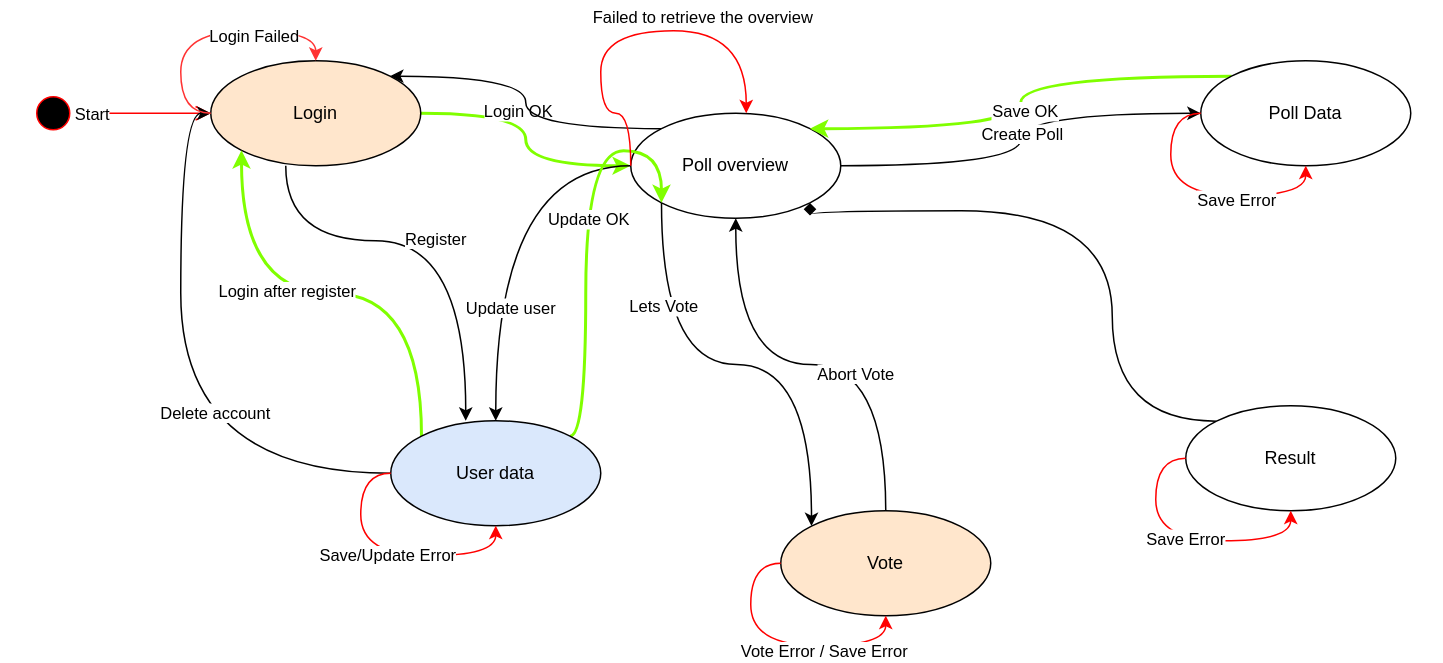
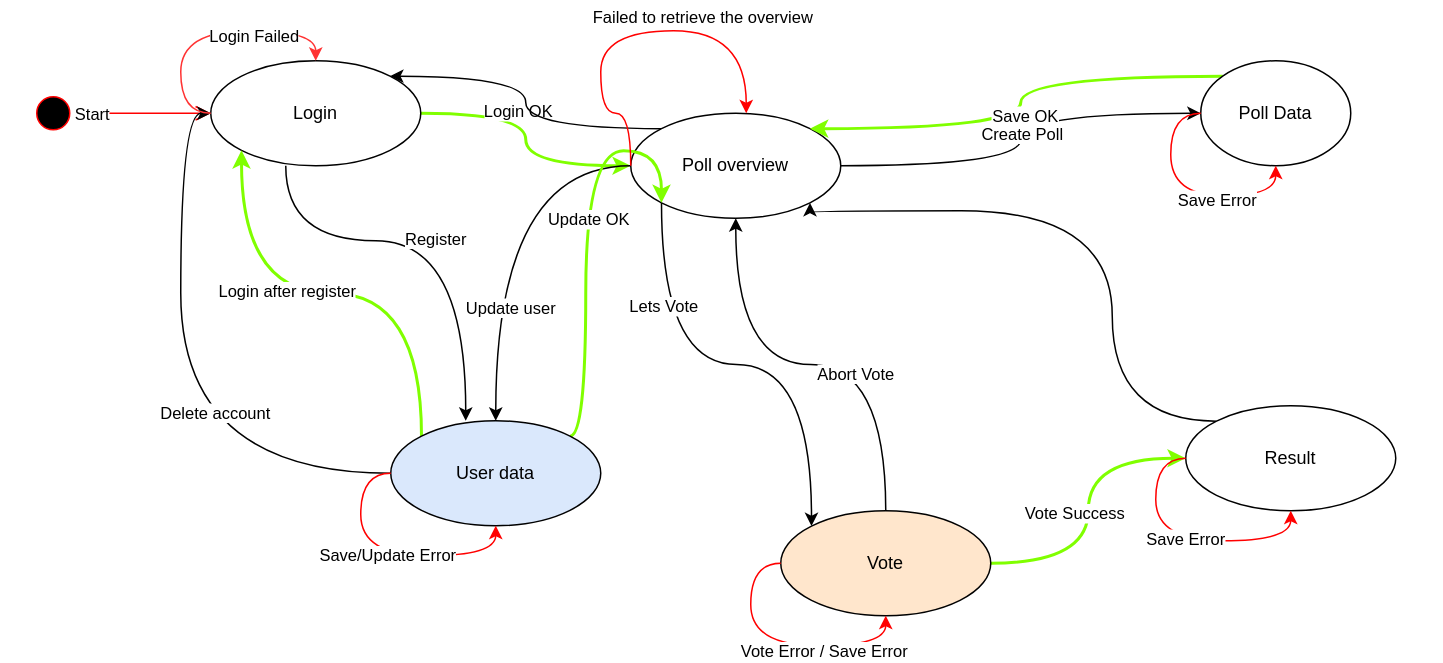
  <mxCell id="0" />
  <mxCell id="1" parent="0" />
  <mxCell id="2" value="" style="ellipse;html=1;shape=startState;fillColor=#000000;strokeColor=#ff0000;" vertex="1" parent="1"><mxGeometry x="20" y="60" width="30" height="30" as="geometry" /></mxCell>
  <mxCell id="3" value="" style="edgeStyle=orthogonalEdgeStyle;html=1;verticalAlign=bottom;endArrow=open;endSize=8;strokeColor=#ff0000;" edge="1" source="2" parent="1"><mxGeometry relative="1" as="geometry"><mxPoint x="140" y="75" as="targetPoint" /></mxGeometry></mxCell>
  <mxCell id="4" value="Start" style="edgeLabel;html=1;align=center;verticalAlign=middle;resizable=0;points=[];" vertex="1" connectable="0" parent="3"><mxGeometry x="-0.778" relative="1" as="geometry"><mxPoint as="offset" /></mxGeometry></mxCell>
  <mxCell id="5" style="edgeStyle=orthogonalEdgeStyle;curved=1;orthogonalLoop=1;jettySize=auto;html=1;exitX=0.5;exitY=1;exitDx=0;exitDy=0;" edge="1" parent="1"><mxGeometry relative="1" as="geometry"><mxPoint x="190" y="110" as="sourcePoint" /><mxPoint x="310" y="280" as="targetPoint" /><Array as="points"><mxPoint x="190" y="160" /><mxPoint x="310" y="160" /></Array></mxGeometry></mxCell>
  <mxCell id="6" value="Register" style="edgeLabel;html=1;align=center;verticalAlign=middle;resizable=0;points=[];" vertex="1" connectable="0" parent="5"><mxGeometry x="0.028" y="2" relative="1" as="geometry"><mxPoint as="offset" /></mxGeometry></mxCell>
  <mxCell id="7" style="edgeStyle=orthogonalEdgeStyle;curved=1;orthogonalLoop=1;jettySize=auto;html=1;exitX=1;exitY=0.5;exitDx=0;exitDy=0;entryX=0;entryY=0.5;entryDx=0;entryDy=0;strokeColor=#80FF00;strokeWidth=2;" edge="1" parent="1" source="9" target="17"><mxGeometry relative="1" as="geometry" /></mxCell>
  <mxCell id="8" value="Login OK" style="edgeLabel;html=1;align=center;verticalAlign=middle;resizable=0;points=[];" vertex="1" connectable="0" parent="7"><mxGeometry x="-0.271" y="2" relative="1" as="geometry"><mxPoint as="offset" /></mxGeometry></mxCell>
- <mxCell id="9" value="Login" style="ellipse;whiteSpace=wrap;html=1;fillColor=#ffe6cc;" vertex="1" parent="1"><mxGeometry x="140" y="40" width="140" height="70" as="geometry" /></mxCell>
+ <mxCell id="9" value="Login" style="ellipse;whiteSpace=wrap;html=1;" vertex="1" parent="1"><mxGeometry x="140" y="40" width="140" height="70" as="geometry" /></mxCell>
  <mxCell id="10" style="edgeStyle=orthogonalEdgeStyle;orthogonalLoop=1;jettySize=auto;html=1;curved=1;" edge="1" parent="1" source="17" target="24"><mxGeometry relative="1" as="geometry" /></mxCell>
  <mxCell id="11" value="Update user" style="edgeLabel;html=1;align=center;verticalAlign=middle;resizable=0;points=[];" vertex="1" connectable="0" parent="10"><mxGeometry x="0.18" y="9" relative="1" as="geometry"><mxPoint y="31" as="offset" /></mxGeometry></mxCell>
  <mxCell id="12" style="edgeStyle=orthogonalEdgeStyle;curved=1;orthogonalLoop=1;jettySize=auto;html=1;exitX=1;exitY=0.5;exitDx=0;exitDy=0;" edge="1" parent="1" source="17" target="34"><mxGeometry relative="1" as="geometry" /></mxCell>
  <mxCell id="13" value="Create Poll" style="edgeLabel;html=1;align=center;verticalAlign=middle;resizable=0;points=[];" vertex="1" connectable="0" parent="12"><mxGeometry x="0.033" relative="1" as="geometry"><mxPoint as="offset" /></mxGeometry></mxCell>
  <mxCell id="14" style="edgeStyle=orthogonalEdgeStyle;curved=1;orthogonalLoop=1;jettySize=auto;html=1;exitX=0;exitY=0;exitDx=0;exitDy=0;entryX=1;entryY=0;entryDx=0;entryDy=0;strokeWidth=1;" edge="1" parent="1" source="17" target="9"><mxGeometry relative="1" as="geometry" /></mxCell>
  <mxCell id="15" style="edgeStyle=orthogonalEdgeStyle;curved=1;orthogonalLoop=1;jettySize=auto;html=1;exitX=0;exitY=1;exitDx=0;exitDy=0;entryX=0;entryY=0;entryDx=0;entryDy=0;strokeColor=#000000;strokeWidth=1;" edge="1" parent="1" source="17" target="29"><mxGeometry relative="1" as="geometry" /></mxCell>
  <mxCell id="16" value="Lets Vote" style="edgeLabel;html=1;align=center;verticalAlign=middle;resizable=0;points=[];" vertex="1" connectable="0" parent="15"><mxGeometry x="-0.308" y="39" relative="1" as="geometry"><mxPoint as="offset" /></mxGeometry></mxCell>
  <mxCell id="17" value="Poll overview" style="ellipse;whiteSpace=wrap;html=1;" vertex="1" parent="1"><mxGeometry x="420" y="75" width="140" height="70" as="geometry" /></mxCell>
  <mxCell id="18" style="edgeStyle=orthogonalEdgeStyle;curved=1;orthogonalLoop=1;jettySize=auto;html=1;exitX=0;exitY=0;exitDx=0;exitDy=0;entryX=0;entryY=1;entryDx=0;entryDy=0;strokeWidth=2;strokeColor=#80FF00;" edge="1" parent="1" source="24" target="9"><mxGeometry relative="1" as="geometry" /></mxCell>
  <mxCell id="19" value="Login after register" style="edgeLabel;html=1;align=center;verticalAlign=middle;resizable=0;points=[];" vertex="1" connectable="0" parent="18"><mxGeometry x="-0.048" y="3" relative="1" as="geometry"><mxPoint x="-37.75" y="-5" as="offset" /></mxGeometry></mxCell>
  <mxCell id="20" style="edgeStyle=orthogonalEdgeStyle;curved=1;orthogonalLoop=1;jettySize=auto;html=1;exitX=0;exitY=0.5;exitDx=0;exitDy=0;entryX=0;entryY=0.5;entryDx=0;entryDy=0;strokeColor=#000000;strokeWidth=1;" edge="1" parent="1" source="24" target="9"><mxGeometry relative="1" as="geometry" /></mxCell>
  <mxCell id="21" value="Delete account" style="edgeLabel;html=1;align=center;verticalAlign=middle;resizable=0;points=[];" vertex="1" connectable="0" parent="20"><mxGeometry x="-0.41" y="-41" relative="1" as="geometry"><mxPoint as="offset" /></mxGeometry></mxCell>
  <mxCell id="22" style="edgeStyle=orthogonalEdgeStyle;curved=1;orthogonalLoop=1;jettySize=auto;html=1;exitX=1;exitY=0;exitDx=0;exitDy=0;entryX=0;entryY=1;entryDx=0;entryDy=0;strokeWidth=2;strokeColor=#80FF00;" edge="1" parent="1" source="24" target="17"><mxGeometry relative="1" as="geometry"><Array as="points"><mxPoint x="390" y="290" /><mxPoint x="390" y="100" /></Array></mxGeometry></mxCell>
  <mxCell id="23" value="Update OK" style="edgeLabel;html=1;align=center;verticalAlign=middle;resizable=0;points=[];" vertex="1" connectable="0" parent="22"><mxGeometry x="-0.135" y="-1" relative="1" as="geometry"><mxPoint y="-31.8" as="offset" /></mxGeometry></mxCell>
  <mxCell id="24" value="User data" style="ellipse;whiteSpace=wrap;html=1;fillColor=#dae8fc;" vertex="1" parent="1"><mxGeometry x="260" y="280" width="140" height="70" as="geometry" /></mxCell>
+ <mxCell id="25" style="edgeStyle=orthogonalEdgeStyle;curved=1;orthogonalLoop=1;jettySize=auto;html=1;exitX=1;exitY=0.5;exitDx=0;exitDy=0;entryX=0;entryY=0.5;entryDx=0;entryDy=0;strokeWidth=2;strokeColor=#80FF00;" edge="1" parent="1" source="29" target="31"><mxGeometry relative="1" as="geometry" /></mxCell>
+ <mxCell id="26" value="Vote Success&lt;br&gt;" style="edgeLabel;html=1;align=center;verticalAlign=middle;resizable=0;points=[];" vertex="1" connectable="0" parent="25"><mxGeometry x="0.267" y="-2" relative="1" as="geometry"><mxPoint x="-12" y="28" as="offset" /></mxGeometry></mxCell>
  <mxCell id="27" style="edgeStyle=orthogonalEdgeStyle;curved=1;orthogonalLoop=1;jettySize=auto;html=1;exitX=0.5;exitY=0;exitDx=0;exitDy=0;entryX=0.5;entryY=1;entryDx=0;entryDy=0;strokeColor=#000000;strokeWidth=1;" edge="1" parent="1" source="29" target="17"><mxGeometry relative="1" as="geometry" /></mxCell>
  <mxCell id="28" value="Abort Vote" style="edgeLabel;html=1;align=center;verticalAlign=middle;resizable=0;points=[];" vertex="1" connectable="0" parent="27"><mxGeometry x="-0.376" y="21" relative="1" as="geometry"><mxPoint as="offset" /></mxGeometry></mxCell>
  <mxCell id="29" value="Vote" style="ellipse;whiteSpace=wrap;html=1;fillColor=#ffe6cc;" vertex="1" parent="1"><mxGeometry x="520" y="340" width="140" height="70" as="geometry" /></mxCell>
- <mxCell id="30" style="edgeStyle=orthogonalEdgeStyle;curved=1;orthogonalLoop=1;jettySize=auto;html=1;exitX=0;exitY=0;exitDx=0;exitDy=0;entryX=1;entryY=1;entryDx=0;entryDy=0;strokeColor=#000000;strokeWidth=1;endArrow=diamond;" edge="1" parent="1" source="31" target="17"><mxGeometry relative="1" as="geometry"><Array as="points"><mxPoint x="741" y="140" /><mxPoint x="540" y="140" /></Array></mxGeometry></mxCell>
+ <mxCell id="30" style="edgeStyle=orthogonalEdgeStyle;curved=1;orthogonalLoop=1;jettySize=auto;html=1;exitX=0;exitY=0;exitDx=0;exitDy=0;entryX=1;entryY=1;entryDx=0;entryDy=0;strokeColor=#000000;strokeWidth=1;" edge="1" parent="1" source="31" target="17"><mxGeometry relative="1" as="geometry"><Array as="points"><mxPoint x="741" y="140" /><mxPoint x="540" y="140" /></Array></mxGeometry></mxCell>
  <mxCell id="31" value="Result" style="ellipse;whiteSpace=wrap;html=1;" vertex="1" parent="1"><mxGeometry x="790" y="270" width="140" height="70" as="geometry" /></mxCell>
  <mxCell id="32" style="edgeStyle=orthogonalEdgeStyle;curved=1;orthogonalLoop=1;jettySize=auto;html=1;exitX=0;exitY=0;exitDx=0;exitDy=0;entryX=1;entryY=0;entryDx=0;entryDy=0;strokeWidth=2;strokeColor=#80FF00;" edge="1" parent="1" source="34" target="17"><mxGeometry relative="1" as="geometry" /></mxCell>
  <mxCell id="33" value="Save OK" style="edgeLabel;html=1;align=center;verticalAlign=middle;resizable=0;points=[];" vertex="1" connectable="0" parent="32"><mxGeometry x="0.036" y="2" relative="1" as="geometry"><mxPoint as="offset" /></mxGeometry></mxCell>
- <mxCell id="34" value="Poll Data" style="ellipse;whiteSpace=wrap;html=1;" vertex="1" parent="1"><mxGeometry x="800" y="40" width="140" height="70" as="geometry" /></mxCell>
+ <mxCell id="34" value="Poll Data" style="ellipse;whiteSpace=wrap;html=1;" vertex="1" parent="1"><mxGeometry x="800" y="40" width="100" height="70" as="geometry" /></mxCell>
  <mxCell id="35" value="Save/Update Error&lt;br&gt;" style="edgeStyle=orthogonalEdgeStyle;curved=1;orthogonalLoop=1;jettySize=auto;html=1;exitX=0;exitY=0.5;exitDx=0;exitDy=0;strokeColor=#FF0000;" edge="1" parent="1" source="24" target="24"><mxGeometry relative="1" as="geometry" /></mxCell>
  <mxCell id="36" style="edgeStyle=orthogonalEdgeStyle;curved=1;orthogonalLoop=1;jettySize=auto;html=1;exitX=0;exitY=0.5;exitDx=0;exitDy=0;entryX=0.5;entryY=1;entryDx=0;entryDy=0;strokeColor=#FF0000;" edge="1" parent="1" source="29" target="29"><mxGeometry relative="1" as="geometry" /></mxCell>
  <mxCell id="37" value="Vote Error / Save Error" style="edgeLabel;html=1;align=center;verticalAlign=middle;resizable=0;points=[];" vertex="1" connectable="0" parent="36"><mxGeometry x="0.33" y="-3" relative="1" as="geometry"><mxPoint as="offset" /></mxGeometry></mxCell>
  <mxCell id="38" style="edgeStyle=orthogonalEdgeStyle;curved=1;orthogonalLoop=1;jettySize=auto;html=1;exitX=0;exitY=0.5;exitDx=0;exitDy=0;fillColor=#e51400;strokeColor=#FF0000;" edge="1" parent="1" source="31" target="31"><mxGeometry relative="1" as="geometry" /></mxCell>
  <mxCell id="39" value="Save Error&lt;br&gt;" style="edgeLabel;html=1;align=center;verticalAlign=middle;resizable=0;points=[];" vertex="1" connectable="0" parent="38"><mxGeometry x="0.016" y="2" relative="1" as="geometry"><mxPoint as="offset" /></mxGeometry></mxCell>
  <mxCell id="40" style="edgeStyle=orthogonalEdgeStyle;curved=1;orthogonalLoop=1;jettySize=auto;html=1;exitX=0;exitY=0.5;exitDx=0;exitDy=0;strokeColor=#FF0000;" edge="1" parent="1" source="34" target="34"><mxGeometry relative="1" as="geometry" /></mxCell>
  <mxCell id="41" value="Save Error&lt;br&gt;" style="edgeLabel;html=1;align=center;verticalAlign=middle;resizable=0;points=[];" vertex="1" connectable="0" parent="40"><mxGeometry x="0.276" y="-2" relative="1" as="geometry"><mxPoint as="offset" /></mxGeometry></mxCell>
  <mxCell id="42" style="edgeStyle=orthogonalEdgeStyle;curved=1;orthogonalLoop=1;jettySize=auto;html=1;exitX=0;exitY=0.5;exitDx=0;exitDy=0;entryX=0.5;entryY=0;entryDx=0;entryDy=0;strokeColor=#FF3333;" edge="1" parent="1" source="9" target="9"><mxGeometry relative="1" as="geometry"><Array as="points"><mxPoint x="120" y="75" /><mxPoint x="120" y="20" /><mxPoint x="210" y="20" /></Array></mxGeometry></mxCell>
  <mxCell id="43" value="Login Failed&lt;br&gt;" style="edgeLabel;html=1;align=center;verticalAlign=middle;resizable=0;points=[];" vertex="1" connectable="0" parent="42"><mxGeometry x="0.33" y="-3" relative="1" as="geometry"><mxPoint as="offset" /></mxGeometry></mxCell>
  <mxCell id="44" style="edgeStyle=orthogonalEdgeStyle;curved=1;orthogonalLoop=1;jettySize=auto;html=1;exitX=0;exitY=0.5;exitDx=0;exitDy=0;entryX=0.55;entryY=0;entryDx=0;entryDy=0;entryPerimeter=0;strokeColor=#FF0000;" edge="1" parent="1" source="17" target="17"><mxGeometry relative="1" as="geometry"><Array as="points"><mxPoint x="400" y="75" /><mxPoint x="400" y="20" /><mxPoint x="497" y="20" /></Array></mxGeometry></mxCell>
  <mxCell id="45" value="Failed to retrieve the overview" style="edgeLabel;html=1;align=center;verticalAlign=middle;resizable=0;points=[];" vertex="1" connectable="0" parent="44"><mxGeometry x="0.354" y="3" relative="1" as="geometry"><mxPoint y="-7" as="offset" /></mxGeometry></mxCell>
